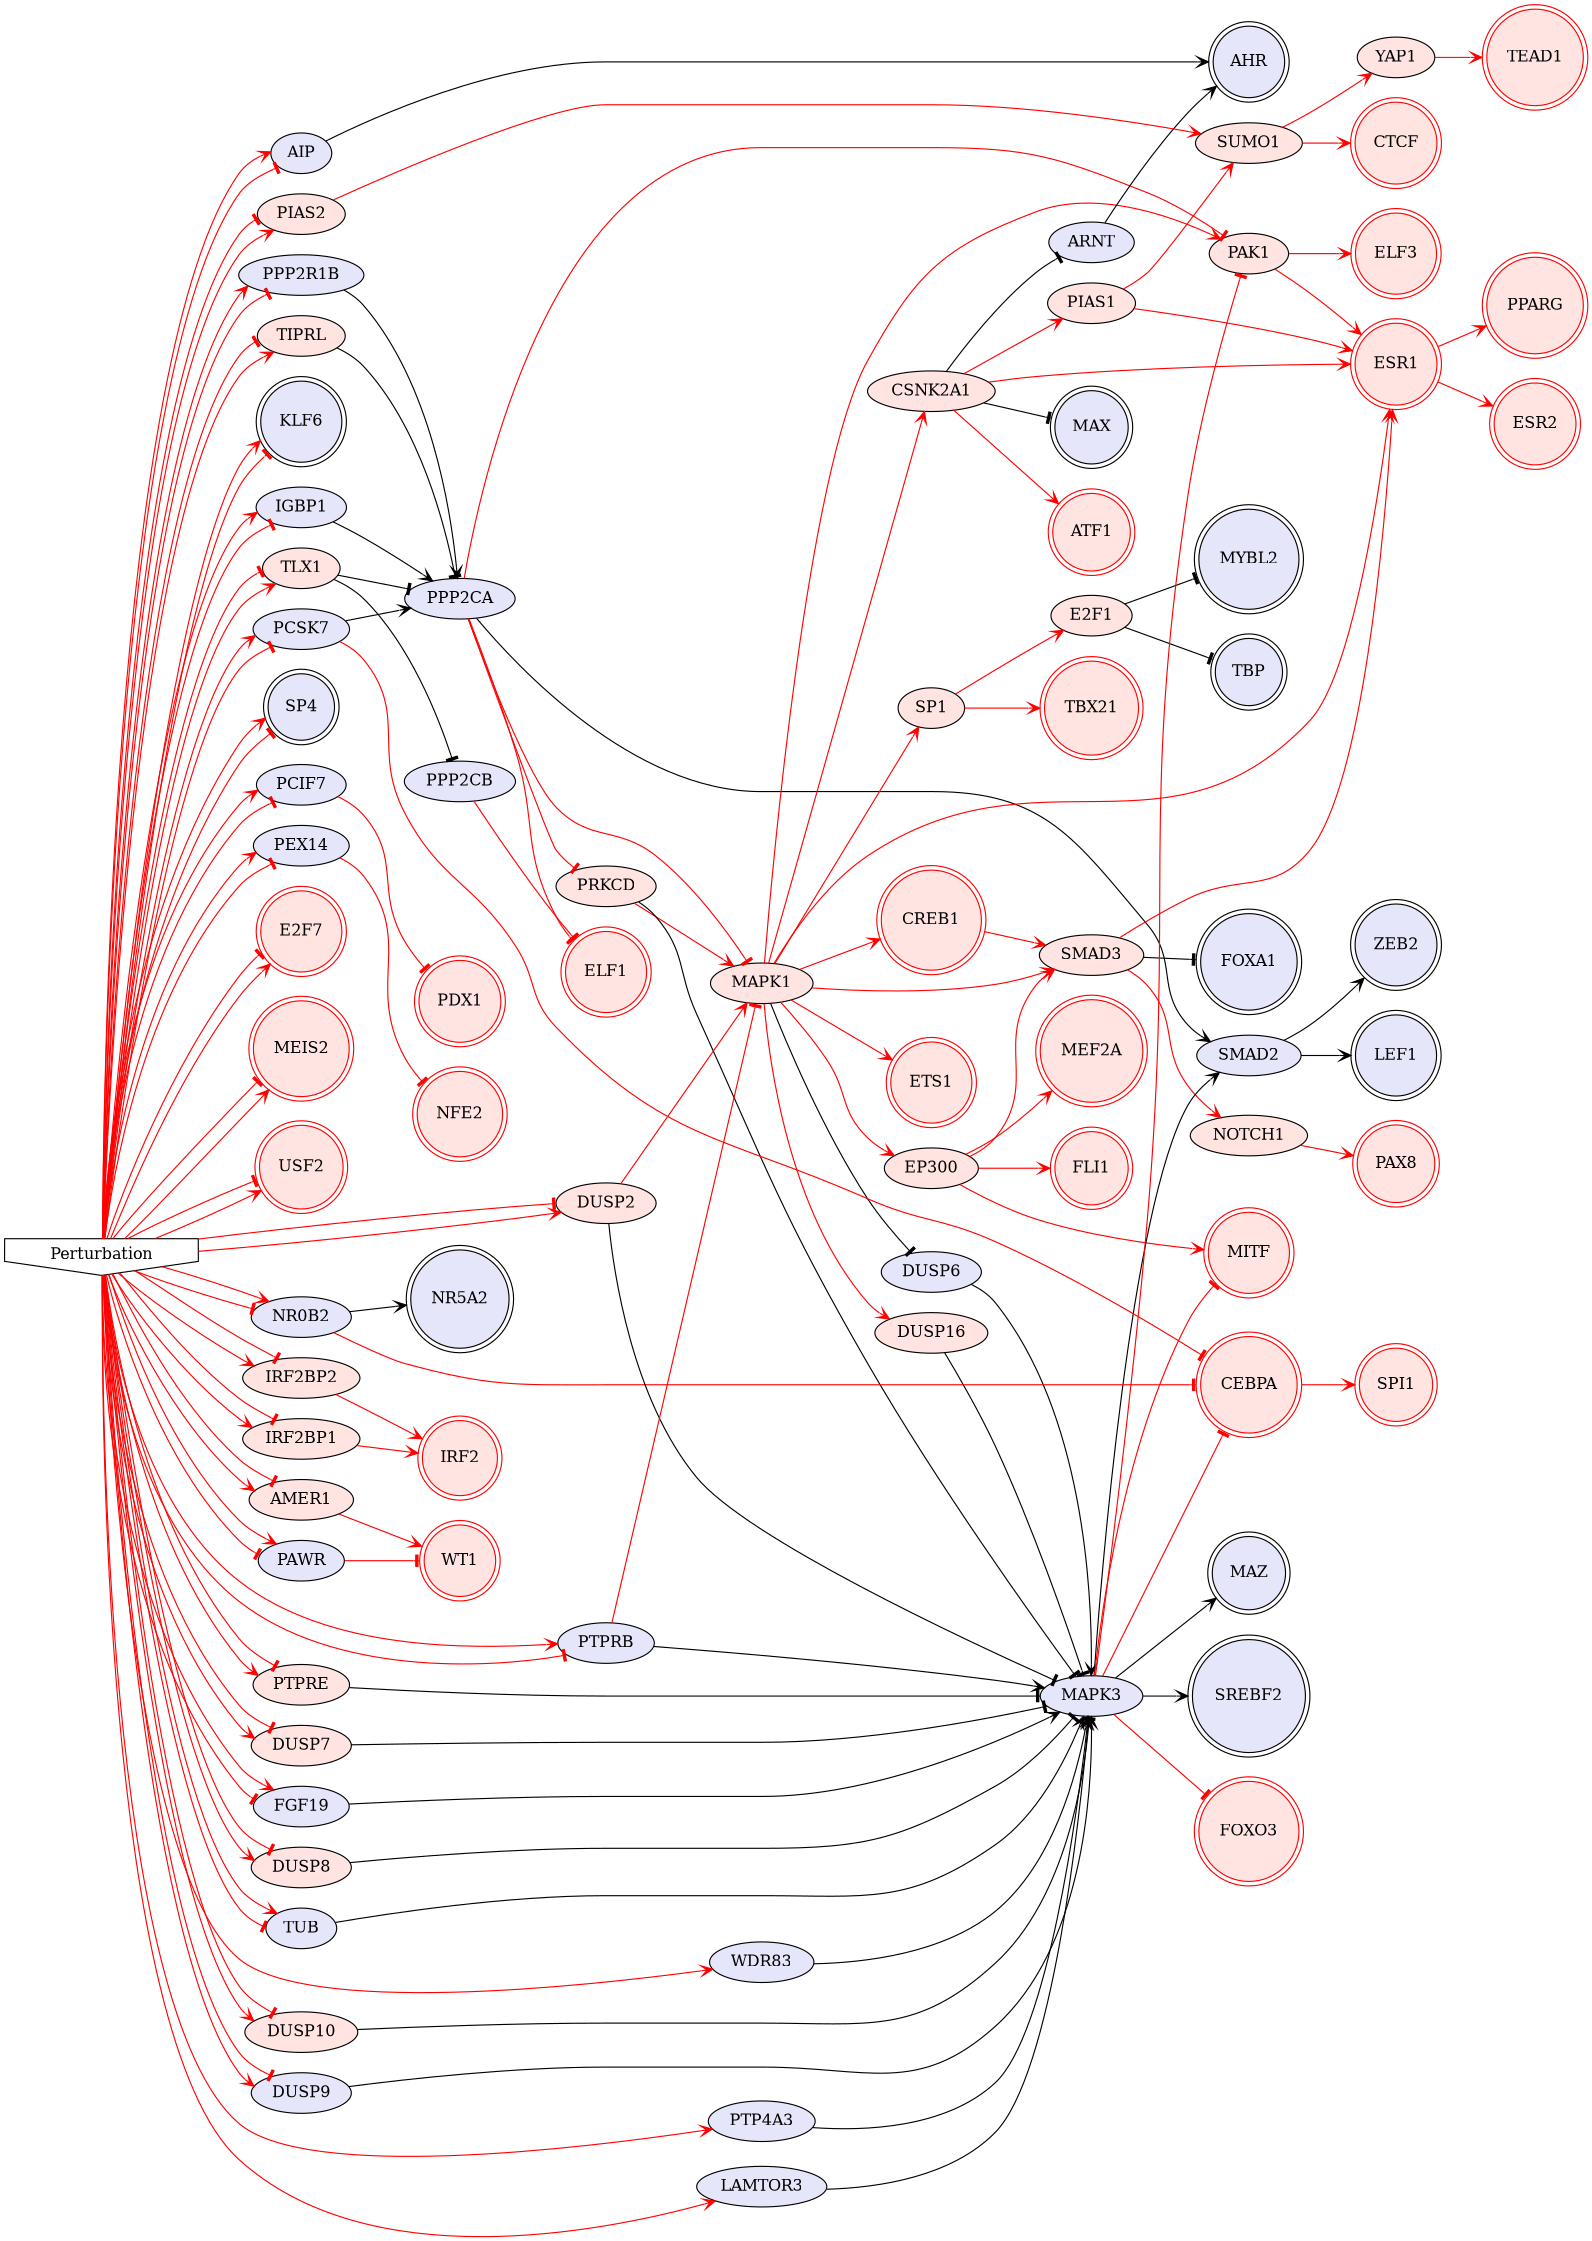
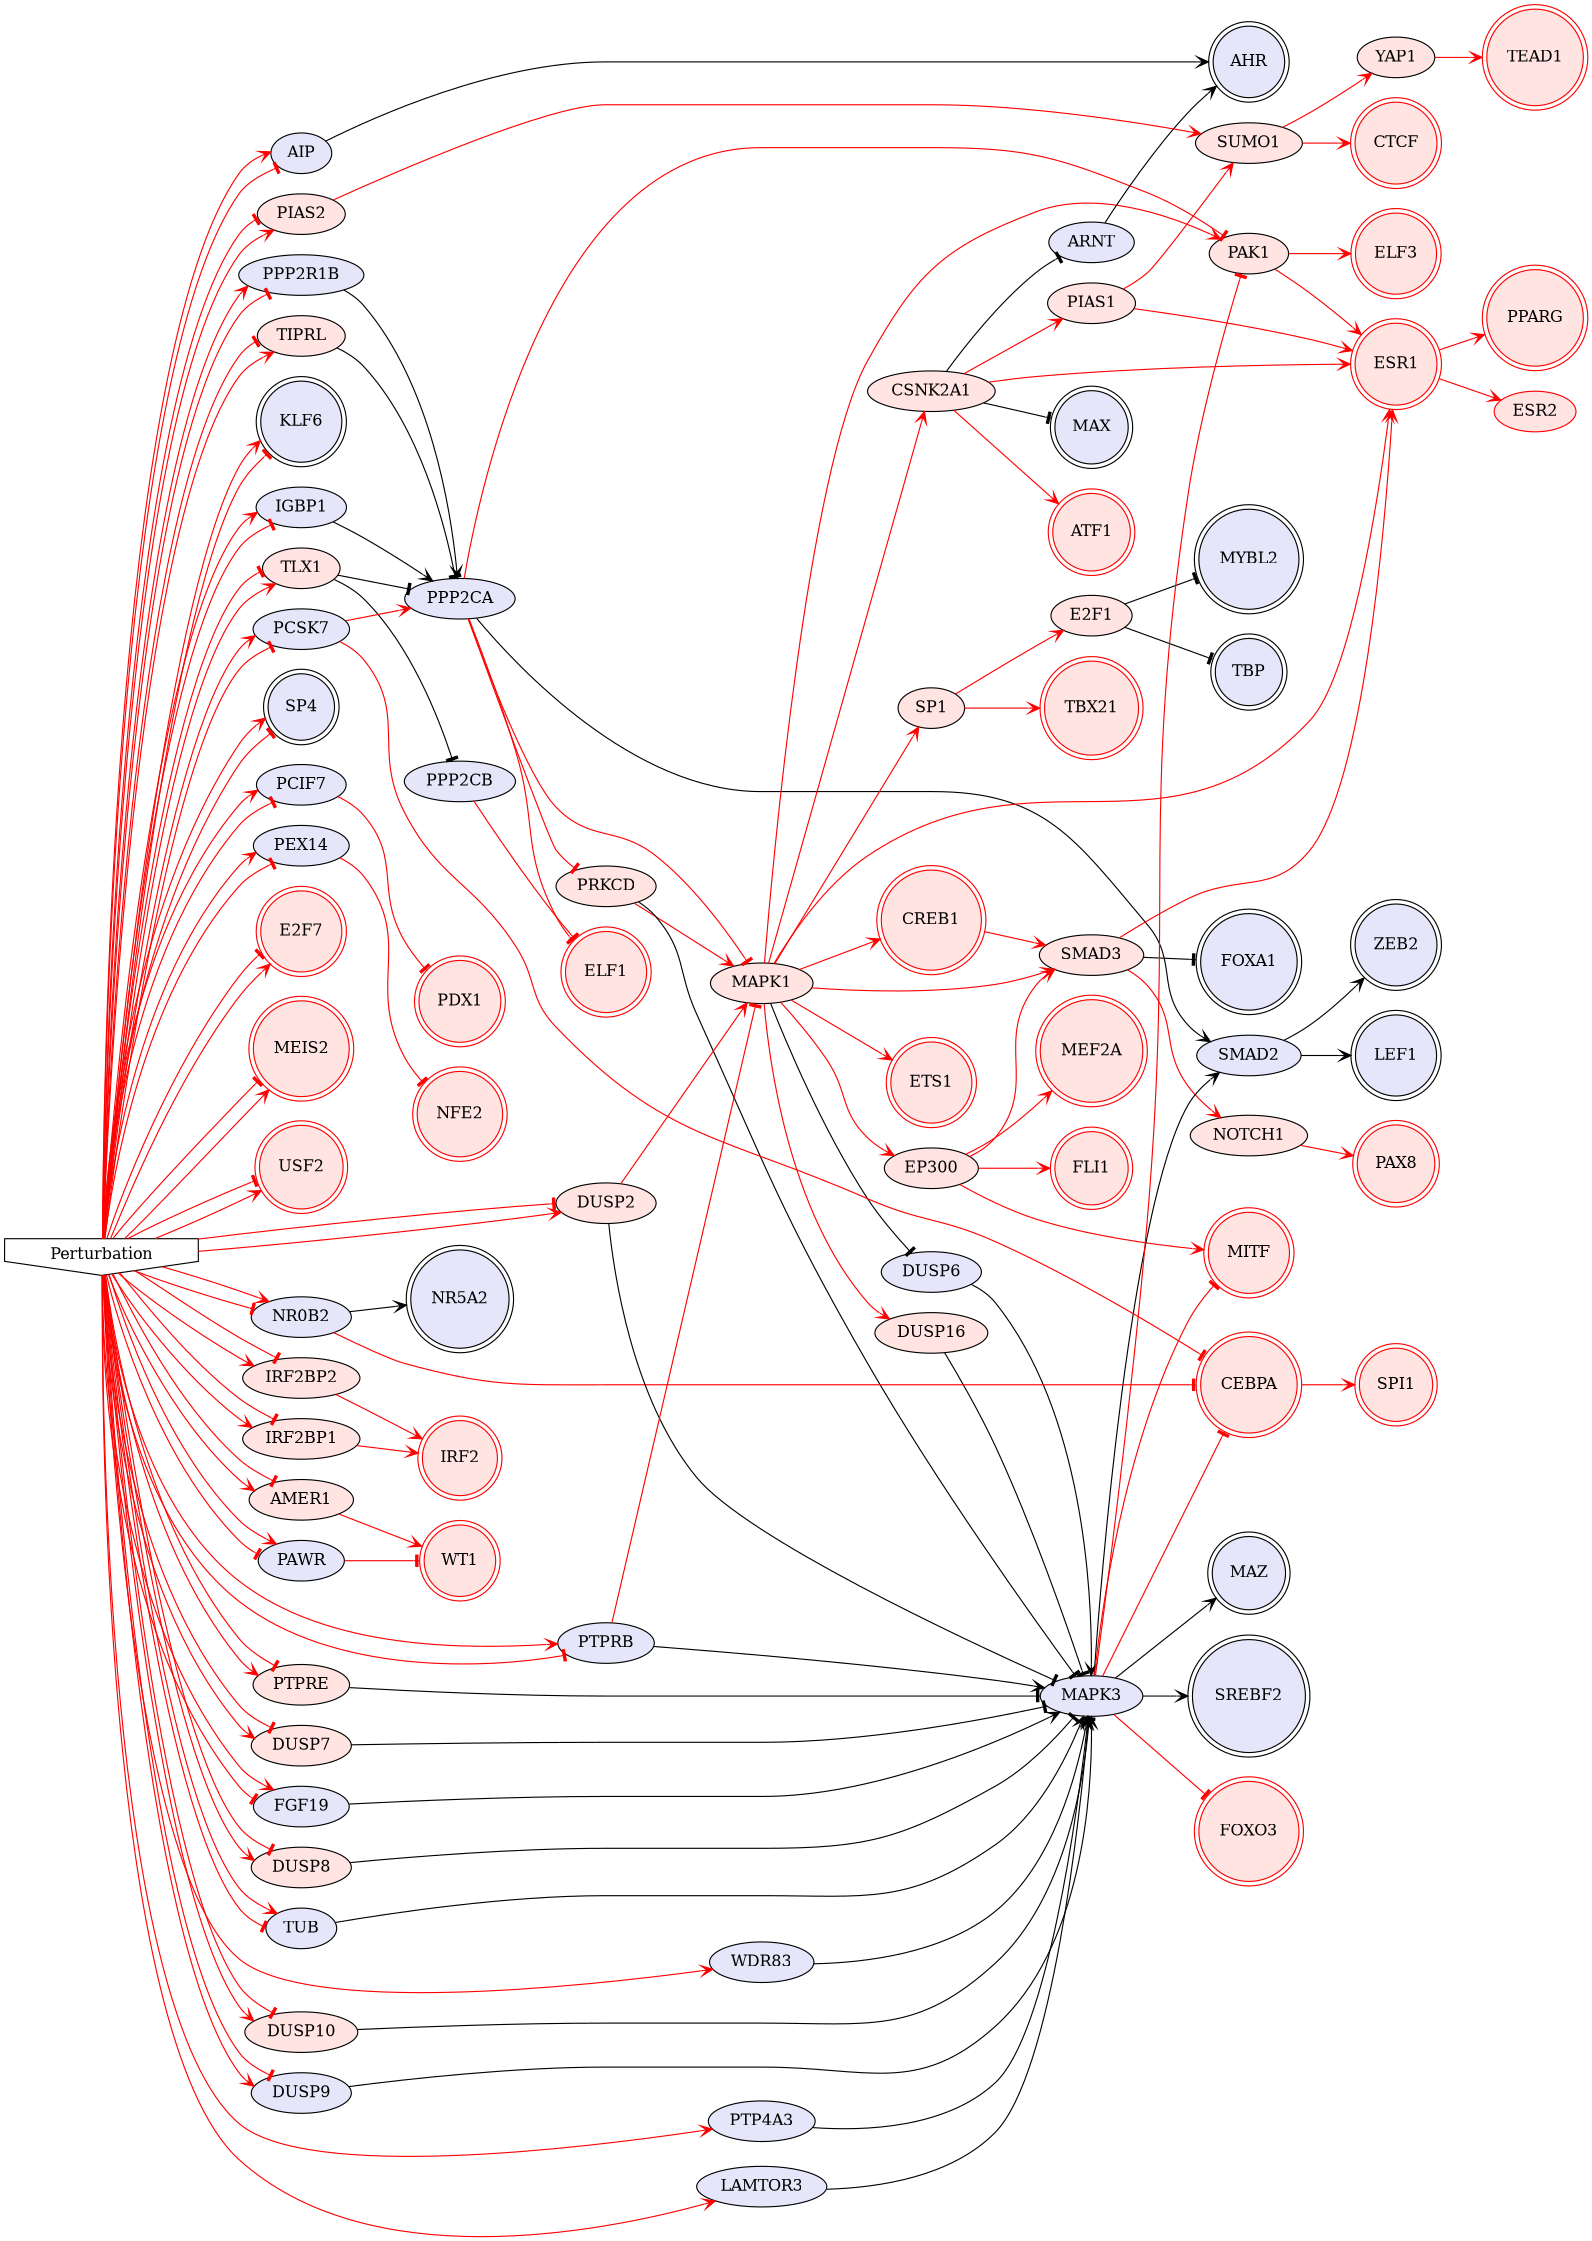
  digraph {
    rankdir=LR
    node [fillcolor=mistyrose style=filled]
    edge [arrowhead=vee color=red penwidth=1]
    MYBL2 [color=black fillcolor=lavender shape=doublecircle]
    E2F1
    TBP [color=black fillcolor=lavender shape=doublecircle]
    PPP2CA [fillcolor=lavender]
    TIPRL
    SMAD2 [fillcolor=lavender]
    MAPK1
    ELF1 [color=red shape=doublecircle]
    PAK1
    PRKCD
    LEF1 [color=black fillcolor=lavender shape=doublecircle]
    ZEB2 [color=black fillcolor=lavender shape=doublecircle]
    SMAD3
    ESR1 [color=red shape=doublecircle]
    CSNK2A1
    SP1
    CREB1 [color=red shape=doublecircle]
    EP300
    ETS1 [color=red shape=doublecircle]
    DUSP16
    DUSP6 [fillcolor=lavender]
    ELF3 [color=red shape=doublecircle]
    MAPK3 [fillcolor=lavender]
    MAZ [color=black fillcolor=lavender shape=doublecircle]
    SREBF2 [color=black fillcolor=lavender shape=doublecircle]
    CEBPA [color=red shape=doublecircle]
    FOXO3 [color=red shape=doublecircle]
    MITF [color=red shape=doublecircle]
    SPI1 [color=red shape=doublecircle]
    NR0B2 [fillcolor=lavender]
    NR5A2 [color=black fillcolor=lavender shape=doublecircle]
    FOXA1 [color=black fillcolor=lavender shape=doublecircle]
    NOTCH1
    PAX8 [color=red shape=doublecircle]
    PPARG [color=red shape=doublecircle]
-   ESR2 [color=red shape=doublecircle]
+   ESR2 [color=red shape=ellipse]
    MAX [color=black fillcolor=lavender shape=doublecircle]
    ATF1 [color=red shape=doublecircle]
    PIAS1
    ARNT [fillcolor=lavender]
    SUMO1
    AHR [color=black fillcolor=lavender shape=doublecircle]
    DUSP7
    AIP [fillcolor=lavender]
    Perturbation [color=black fillcolor=white shape=invhouse]
    KLF6 [color=black fillcolor=lavender shape=doublecircle]
    PAWR [fillcolor=lavender]
    n48 [fillcolor=lavender label=PCIF7]
    PEX14 [fillcolor=lavender]
    SP4 [color=black fillcolor=lavender shape=doublecircle]
    IRF2BP1
    PIAS2
    E2F7 [color=red shape=doublecircle]
    MEIS2 [color=red shape=doublecircle]
    USF2 [color=red shape=doublecircle]
    TLX1
    DUSP2
    IRF2BP2
    PTPRB [fillcolor=lavender]
    FGF19 [fillcolor=lavender]
    PPP2R1B [fillcolor=lavender]
    PCSK7 [fillcolor=lavender]
    AMER1
    TUB [fillcolor=lavender]
    WDR83 [fillcolor=lavender]
    IGBP1 [fillcolor=lavender]
    DUSP10
    DUSP9 [fillcolor=lavender]
    PTP4A3 [fillcolor=lavender]
    LAMTOR3 [fillcolor=lavender]
    PTPRE
    DUSP8
    WT1 [color=red shape=doublecircle]
    PDX1 [color=red shape=doublecircle]
    NFE2 [color=red shape=doublecircle]
    IRF2 [color=red shape=doublecircle]
    PPP2CB [fillcolor=lavender]
    YAP1
    CTCF [color=red shape=doublecircle]
    TEAD1 [color=red shape=doublecircle]
    TBX21 [color=red shape=doublecircle]
    MEF2A [color=red shape=doublecircle]
    FLI1 [color=red shape=doublecircle]
    E2F1 -> MYBL2 [arrowhead=tee color=black]
    E2F1 -> TBP [arrowhead=tee color=black]
    PPP2CA -> SMAD2 [color=black]
    PPP2CA -> MAPK1 [arrowhead=tee]
    PPP2CA -> ELF1 [arrowhead=tee]
    PPP2CA -> PAK1 [arrowhead=tee]
    PPP2CA -> PRKCD [arrowhead=tee]
    TIPRL -> PPP2CA [arrowhead=tee color=black]
    SMAD2 -> LEF1 [color=black]
    SMAD2 -> ZEB2 [color=black]
    MAPK1 -> PAK1
    MAPK1 -> SMAD3
    MAPK1 -> ESR1
    MAPK1 -> CSNK2A1
    MAPK1 -> SP1
    MAPK1 -> CREB1
    MAPK1 -> EP300
    MAPK1 -> ETS1
    MAPK1 -> DUSP16
    MAPK1 -> DUSP6 [arrowhead=tee color=black]
    PAK1 -> ESR1
    PAK1 -> ELF3
    PRKCD -> MAPK1
    PRKCD -> MAPK3 [arrowhead=tee color=black]
    SMAD3 -> ESR1
    SMAD3 -> FOXA1 [arrowhead=tee color=black]
    SMAD3 -> NOTCH1
    ESR1 -> PPARG
    ESR1 -> ESR2
    CSNK2A1 -> ESR1
    CSNK2A1 -> MAX [arrowhead=tee color=black]
    CSNK2A1 -> ATF1
    CSNK2A1 -> PIAS1
    CSNK2A1 -> ARNT [arrowhead=tee color=black]
    SP1 -> E2F1
    SP1 -> TBX21
    CREB1 -> SMAD3
    EP300 -> SMAD3
    EP300 -> MITF
    EP300 -> MEF2A
    EP300 -> FLI1
    DUSP16 -> MAPK3 [arrowhead=tee color=black]
    DUSP6 -> MAPK3 [color=black]
    MAPK3 -> SMAD2 [color=black]
    MAPK3 -> PAK1 [arrowhead=tee]
    MAPK3 -> MAZ [color=black]
    MAPK3 -> SREBF2 [color=black]
    MAPK3 -> CEBPA [arrowhead=tee]
    MAPK3 -> FOXO3 [arrowhead=tee]
    MAPK3 -> MITF [arrowhead=tee]
    CEBPA -> SPI1
    NR0B2 -> CEBPA [arrowhead=tee]
    NR0B2 -> NR5A2 [color=black]
    NOTCH1 -> PAX8
    PIAS1 -> ESR1
    PIAS1 -> SUMO1
    ARNT -> AHR [color=black]
    SUMO1 -> YAP1
    SUMO1 -> CTCF
    DUSP7 -> MAPK3 [arrowhead=tee color=black]
    AIP -> AHR [color=black]
    Perturbation -> TIPRL
    Perturbation -> TIPRL [arrowhead=tee]
    Perturbation -> NR0B2 [arrowhead=tee]
    Perturbation -> NR0B2
    Perturbation -> DUSP7
    Perturbation -> DUSP7 [arrowhead=tee]
    Perturbation -> AIP [arrowhead=tee]
    Perturbation -> AIP
    Perturbation -> KLF6 [arrowhead=tee]
    Perturbation -> KLF6
    Perturbation -> PAWR [arrowhead=tee]
    Perturbation -> PAWR
    Perturbation -> n48 [arrowhead=tee]
    Perturbation -> n48
    Perturbation -> PEX14 [arrowhead=tee]
    Perturbation -> PEX14
    Perturbation -> SP4 [arrowhead=tee]
    Perturbation -> SP4
    Perturbation -> IRF2BP1
    Perturbation -> IRF2BP1 [arrowhead=tee]
    Perturbation -> PIAS2
    Perturbation -> PIAS2 [arrowhead=tee]
    Perturbation -> E2F7
    Perturbation -> E2F7 [arrowhead=tee]
    Perturbation -> MEIS2
    Perturbation -> MEIS2 [arrowhead=tee]
    Perturbation -> USF2
    Perturbation -> USF2 [arrowhead=tee]
    Perturbation -> TLX1
    Perturbation -> TLX1 [arrowhead=tee]
    Perturbation -> DUSP2
    Perturbation -> DUSP2 [arrowhead=tee]
    Perturbation -> IRF2BP2
    Perturbation -> IRF2BP2 [arrowhead=tee]
    Perturbation -> PTPRB [arrowhead=tee]
    Perturbation -> PTPRB
    Perturbation -> FGF19 [arrowhead=tee]
    Perturbation -> FGF19
    Perturbation -> PPP2R1B [arrowhead=tee]
    Perturbation -> PPP2R1B
    Perturbation -> PCSK7 [arrowhead=tee]
    Perturbation -> PCSK7
    Perturbation -> AMER1
    Perturbation -> AMER1 [arrowhead=tee]
    Perturbation -> TUB [arrowhead=tee]
    Perturbation -> TUB
    Perturbation -> WDR83
    Perturbation -> IGBP1 [arrowhead=tee]
    Perturbation -> IGBP1
    Perturbation -> DUSP10
    Perturbation -> DUSP10 [arrowhead=tee]
    Perturbation -> DUSP9
    Perturbation -> DUSP9 [arrowhead=tee]
    Perturbation -> PTP4A3
    Perturbation -> LAMTOR3
    Perturbation -> PTPRE
    Perturbation -> PTPRE [arrowhead=tee]
    Perturbation -> DUSP8
    Perturbation -> DUSP8 [arrowhead=tee]
    PAWR -> WT1 [arrowhead=tee]
    n48 -> PDX1 [arrowhead=tee]
    PEX14 -> NFE2 [arrowhead=tee]
    IRF2BP1 -> IRF2
    PIAS2 -> SUMO1
    TLX1 -> PPP2CA [arrowhead=tee color=black]
    TLX1 -> PPP2CB [arrowhead=tee color=black]
    DUSP2 -> MAPK1
    DUSP2 -> MAPK3 [arrowhead=tee color=black]
    IRF2BP2 -> IRF2
    PTPRB -> MAPK1 [arrowhead=tee]
    PTPRB -> MAPK3 [color=black]
    FGF19 -> MAPK3 [color=black]
    PPP2R1B -> PPP2CA [color=black]
-   PCSK7 -> PPP2CA [color=black]
+   PCSK7 -> PPP2CA
    PCSK7 -> CEBPA [arrowhead=tee]
    AMER1 -> WT1
    TUB -> MAPK3 [color=black]
    WDR83 -> MAPK3 [color=black]
    IGBP1 -> PPP2CA [color=black]
    DUSP10 -> MAPK3 [arrowhead=tee color=black]
    DUSP9 -> MAPK3 [color=black]
    PTP4A3 -> MAPK3 [color=black]
    LAMTOR3 -> MAPK3 [color=black]
    PTPRE -> MAPK3 [arrowhead=tee color=black]
    DUSP8 -> MAPK3 [arrowhead=tee color=black]
    PPP2CB -> ELF1 [arrowhead=tee]
    YAP1 -> TEAD1
  }
